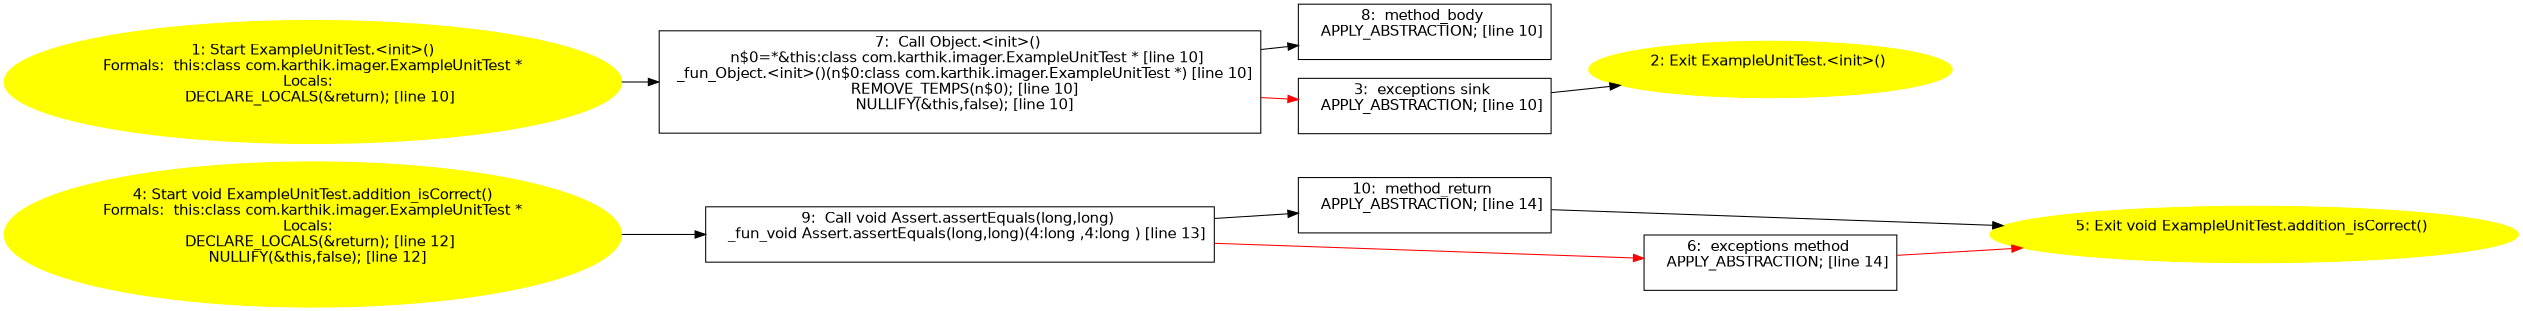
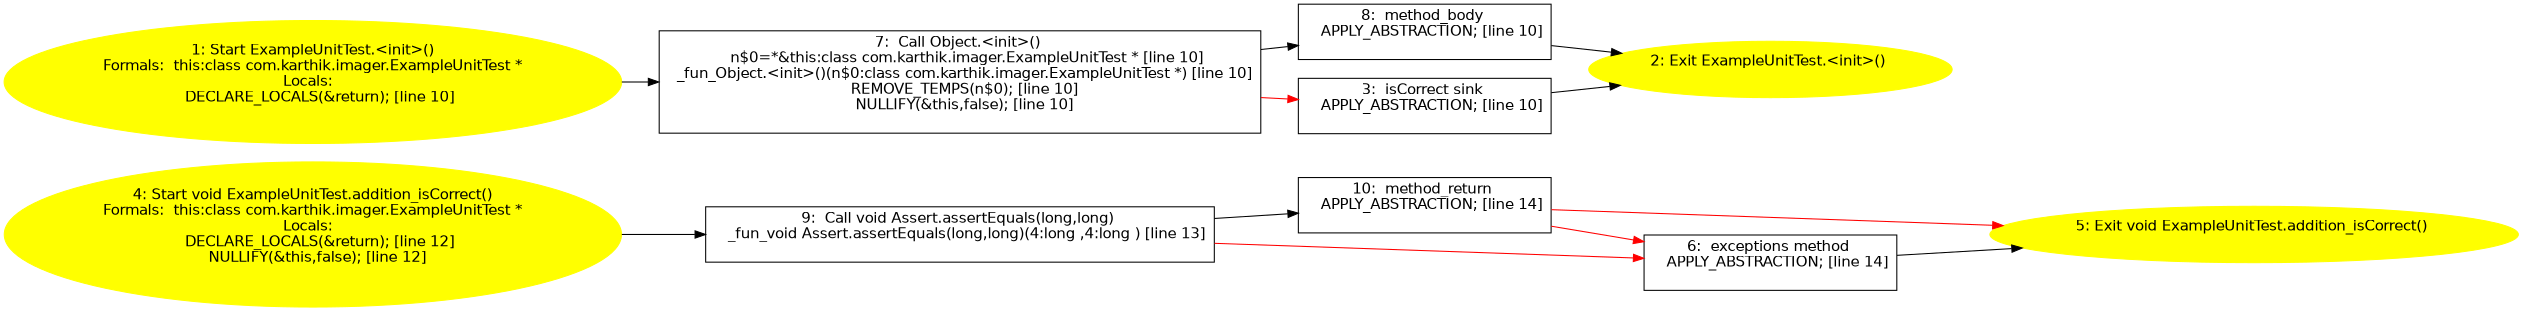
  digraph {
    fontname="DejaVu Sans"
    rankdir=LR
    node [fontname="DejaVu Sans" shape=box]
    edge [fontname="DejaVu Sans"]
    n1 [label="10:  method_return \n   APPLY_ABSTRACTION; [line 14]\n "]
    n2 [color=yellow label="5: Exit void ExampleUnitTest.addition_isCorrect() \n  " style=filled shape=""]
    n3 [label="6:  exceptions method \n   APPLY_ABSTRACTION; [line 14]\n "]
    n4 [label="9:  Call void Assert.assertEquals(long,long) \n   _fun_void Assert.assertEquals(long,long)(4:long ,4:long ) [line 13]\n "]
    n5 [label="8:  method_body \n   APPLY_ABSTRACTION; [line 10]\n "]
    n6 [color=yellow label="2: Exit ExampleUnitTest.<init>() \n  " style=filled shape=""]
-   n7 [label="3:  exceptions sink \n   APPLY_ABSTRACTION; [line 10]\n "]
+   n7 [label="3:  isCorrect sink \n   APPLY_ABSTRACTION; [line 10]\n "]
    n8 [label="7:  Call Object.<init>() \n   n$0=*&this:class com.karthik.imager.ExampleUnitTest * [line 10]\n  _fun_Object.<init>()(n$0:class com.karthik.imager.ExampleUnitTest *) [line 10]\n  REMOVE_TEMPS(n$0); [line 10]\n  NULLIFY(&this,false); [line 10]\n "]
    n9 [color=yellow label="4: Start void ExampleUnitTest.addition_isCorrect()\nFormals:  this:class com.karthik.imager.ExampleUnitTest *\nLocals:  \n   DECLARE_LOCALS(&return); [line 12]\n  NULLIFY(&this,false); [line 12]\n " style=filled shape=""]
    n10 [color=yellow label="1: Start ExampleUnitTest.<init>()\nFormals:  this:class com.karthik.imager.ExampleUnitTest *\nLocals:  \n   DECLARE_LOCALS(&return); [line 10]\n " style=filled shape=""]
-   n1 -> n2
-   n3 -> n2 [color=red]
+   n1 -> n2 [color=red]
+   n1 -> n3 [color=red]
+   n3 -> n2
    n4 -> n1
    n4 -> n3 [color=red]
+   n5 -> n6
    n7 -> n6
    n8 -> n5
    n8 -> n7 [color=red]
    n9 -> n4
    n10 -> n8
  }
